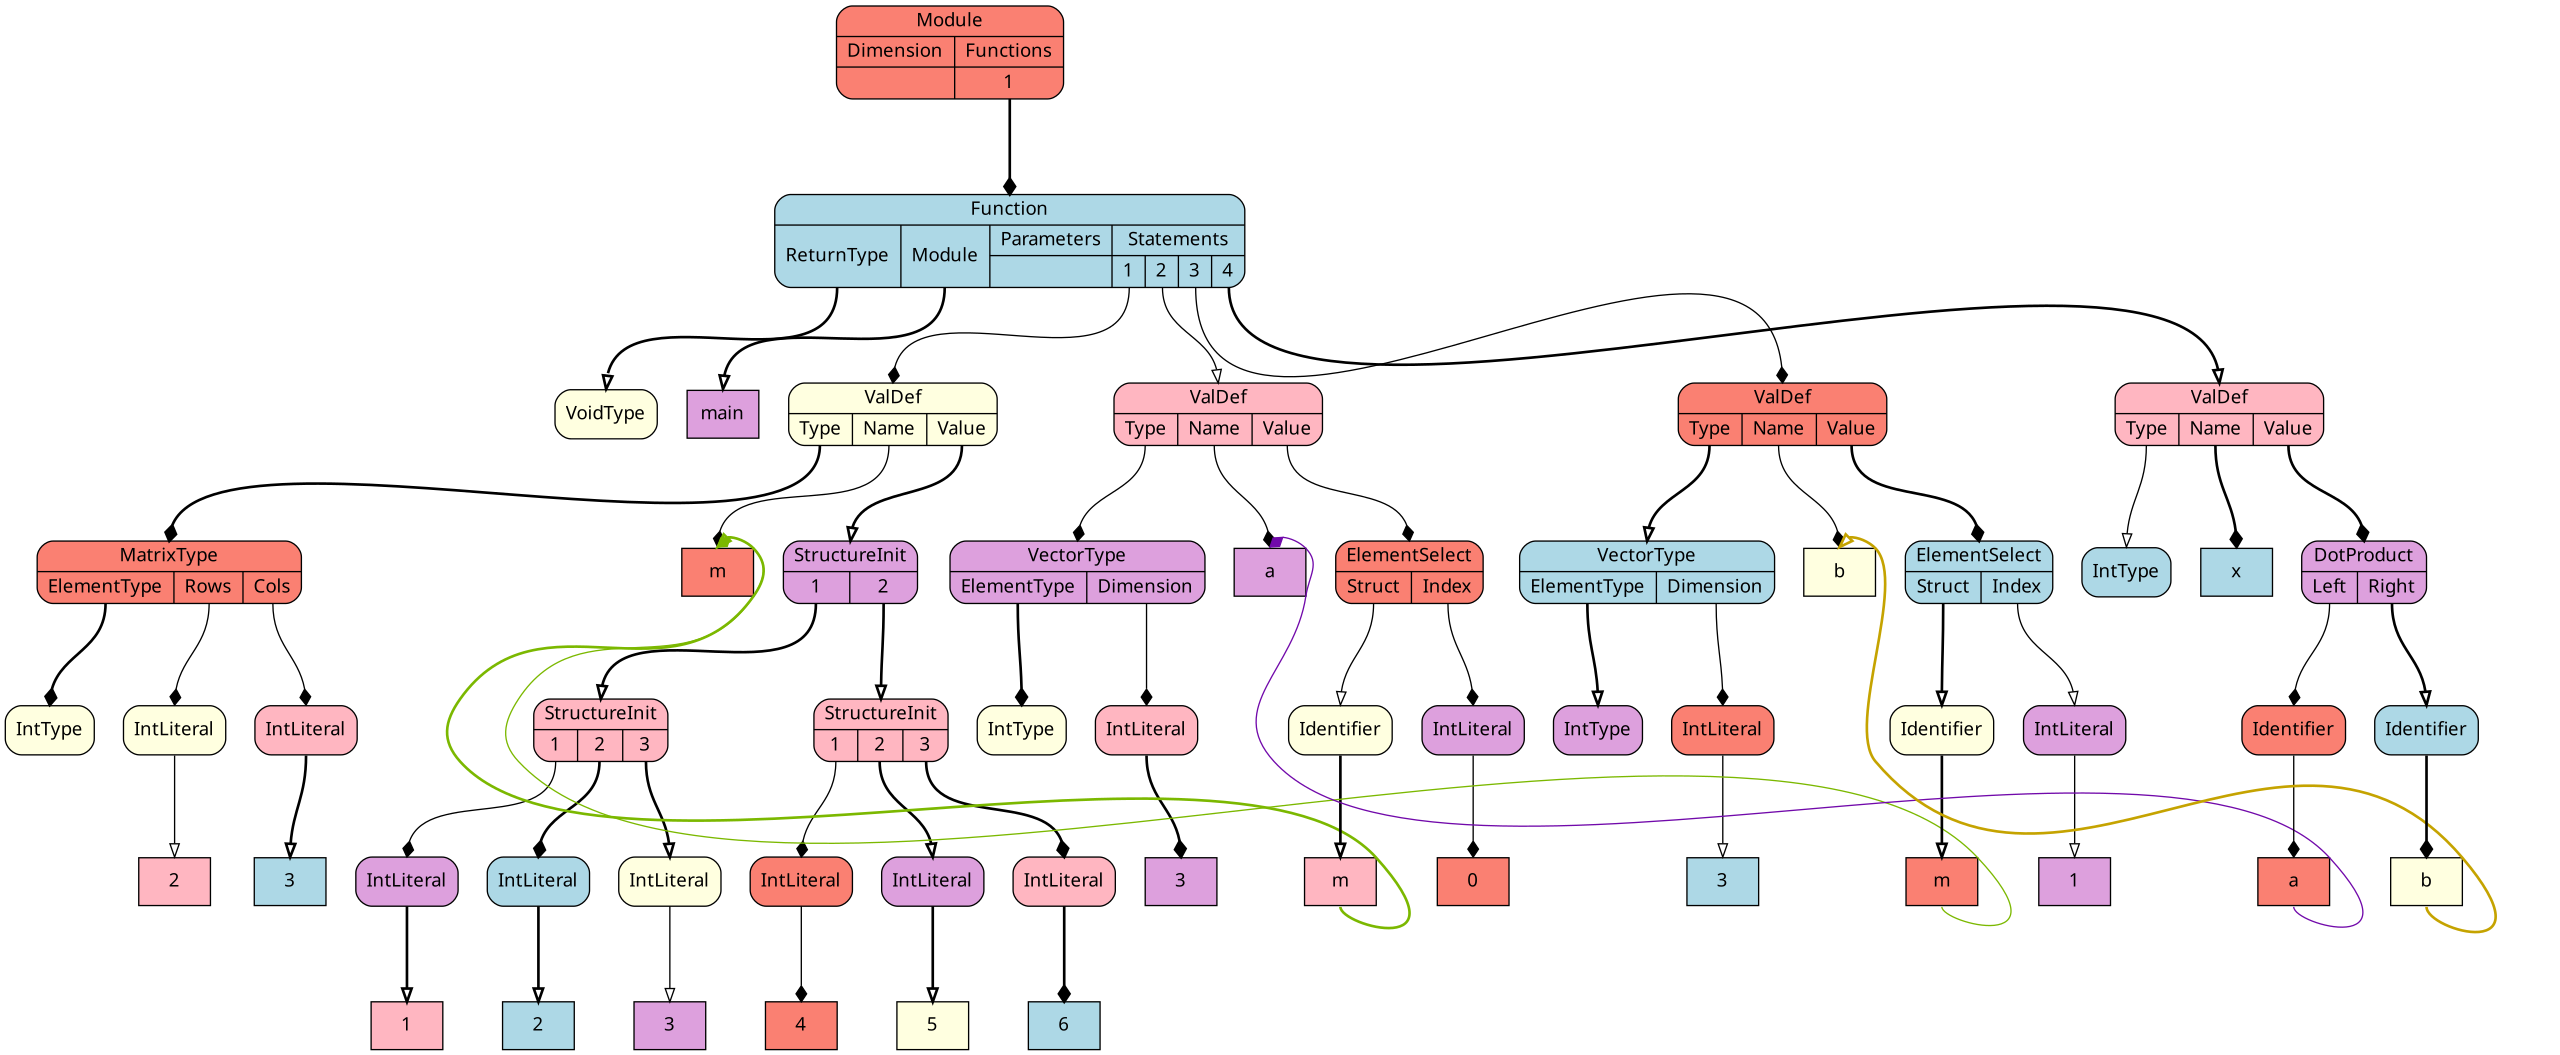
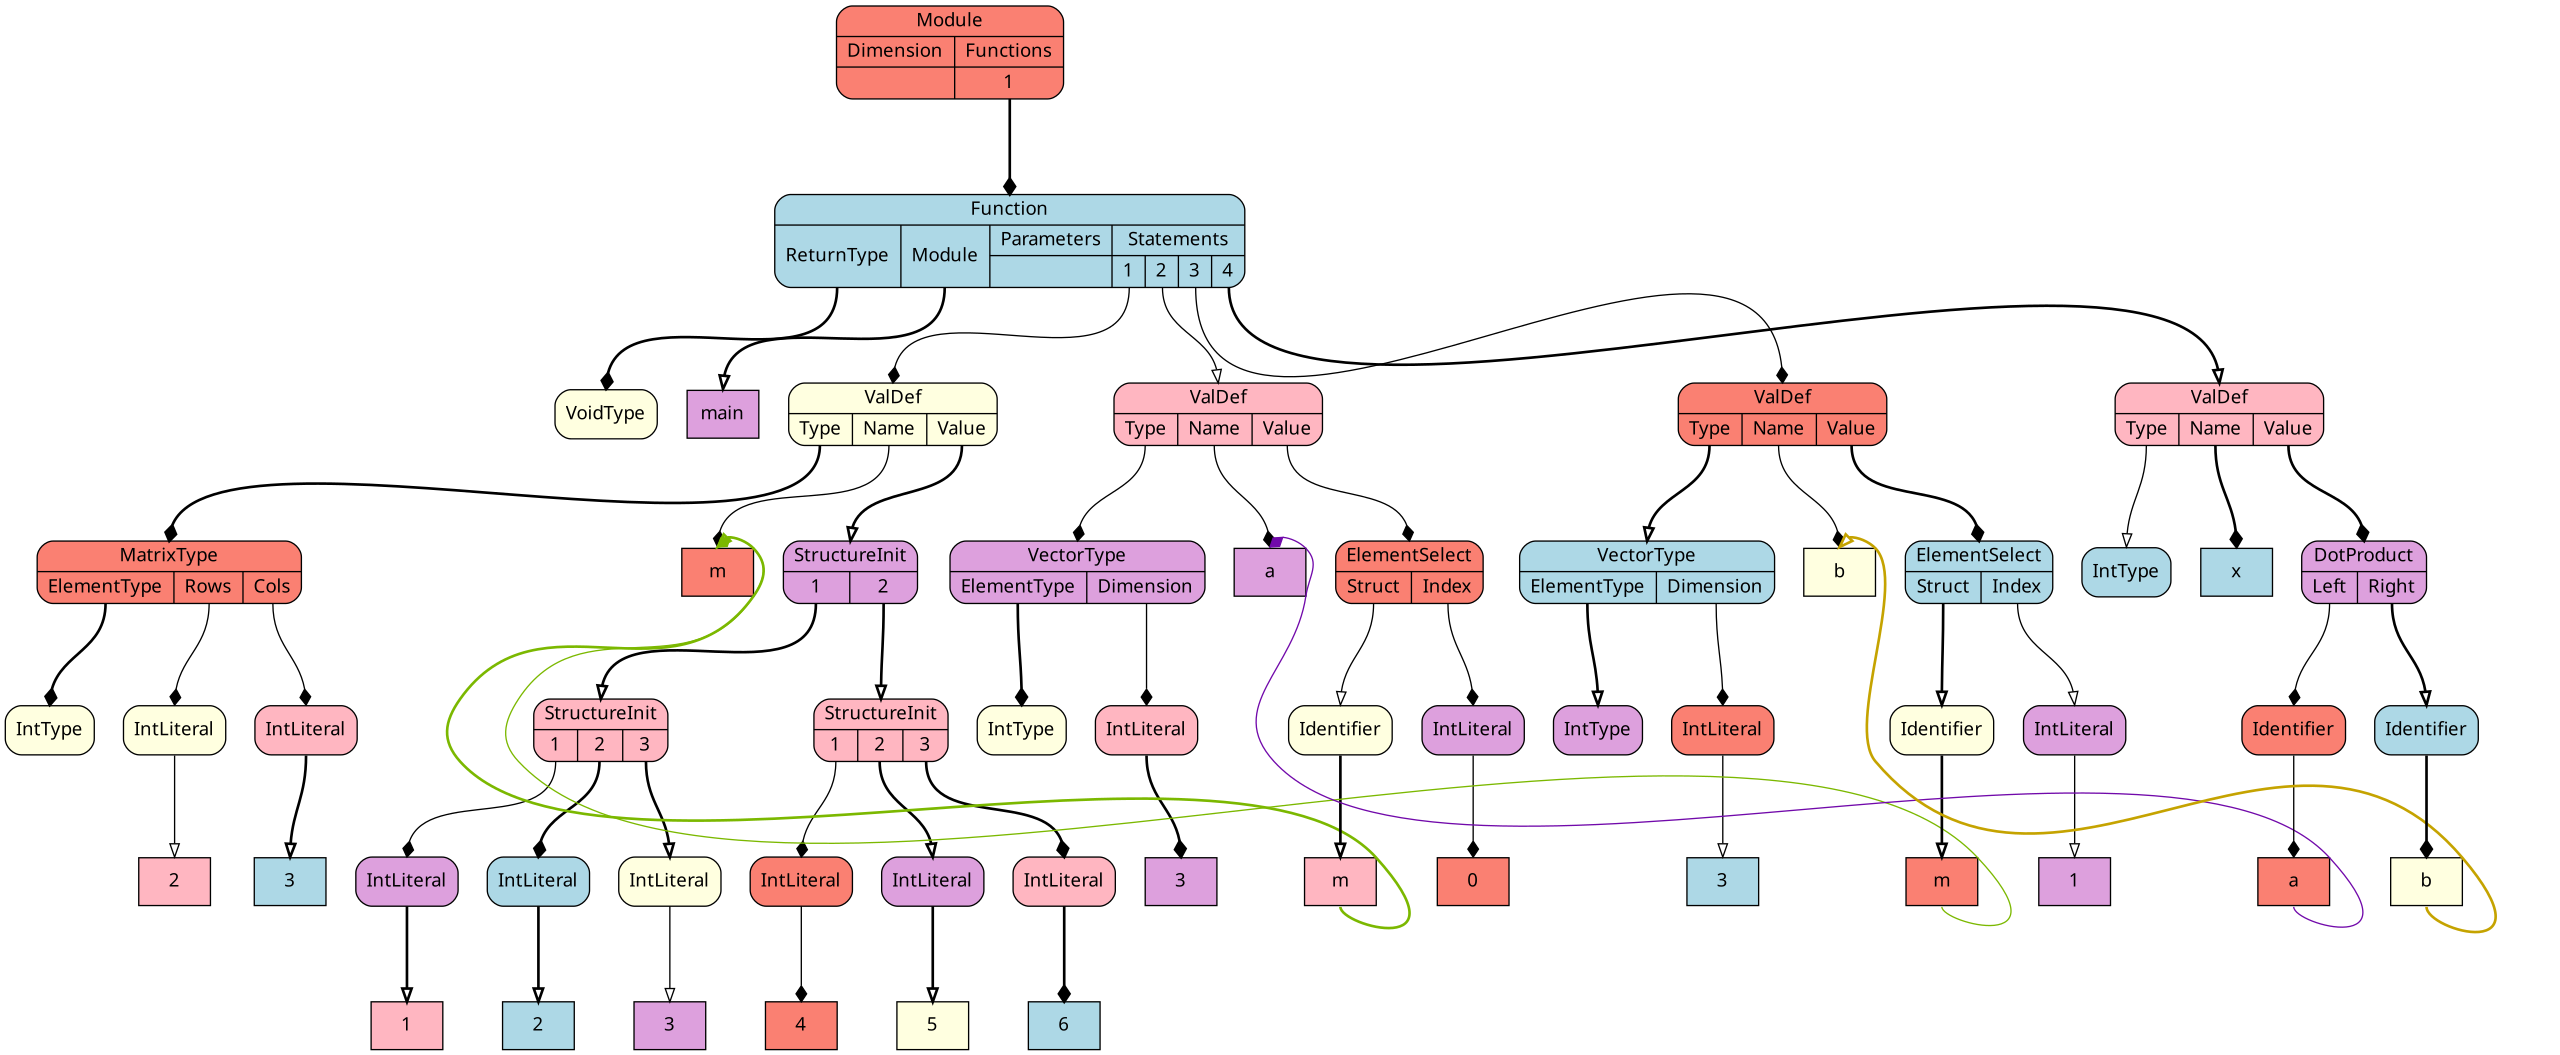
  digraph {
    fontname="Noto Sans"
    nodesep=0.3
    ordering=out
    ranksep=1
    node [fillcolor=plum fontname="Noto Sans" shape=Mrecord style=filled]
    edge [arrowhead=diamond fontname="Noto Sans" headport=n style=bold tailport=s]
    n1 [fillcolor=lightyellow label=VoidType]
    n2 [label=main shape=box]
    n3 [fillcolor=lightyellow label=IntType]
    n4 [fillcolor=lightpink label=2 shape=box]
    n5 [fillcolor=lightyellow label=IntLiteral]
    n6 [fillcolor=lightblue label=3 shape=box]
    n7 [fillcolor=lightpink label=IntLiteral]
    n8 [fillcolor=salmon label="{MatrixType|{<p0>ElementType|<p1>Rows|<p2>Cols}}"]
    n9 [fillcolor=salmon label=m shape=box]
    n10 [fillcolor=lightpink label=1 shape=box]
    n11 [label=IntLiteral]
    n12 [fillcolor=lightblue label=2 shape=box]
    n13 [fillcolor=lightblue label=IntLiteral]
    n14 [label=3 shape=box]
    n15 [fillcolor=lightyellow label=IntLiteral]
    n16 [fillcolor=lightpink label="{StructureInit|{<p0>1|<p1>2|<p2>3}}"]
    n17 [fillcolor=salmon label=4 shape=box]
    n18 [fillcolor=salmon label=IntLiteral]
    n19 [fillcolor=lightyellow label=5 shape=box]
    n20 [label=IntLiteral]
    n21 [fillcolor=lightblue label=6 shape=box]
    n22 [fillcolor=lightpink label=IntLiteral]
    n23 [fillcolor=lightpink label="{StructureInit|{<p0>1|<p1>2|<p2>3}}"]
    n24 [label="{StructureInit|{<p0>1|<p1>2}}"]
    n25 [fillcolor=lightyellow label="{ValDef|{<p0>Type|<p1>Name|<p2>Value}}"]
    n26 [fillcolor=lightyellow label=IntType]
    n27 [label=3 shape=box]
    n28 [fillcolor=lightpink label=IntLiteral]
    n29 [label="{VectorType|{<p0>ElementType|<p1>Dimension}}"]
    n30 [label=a shape=box]
    n31 [fillcolor=lightpink label=m shape=box]
    n32 [fillcolor=lightyellow label=Identifier]
    n33 [fillcolor=salmon label=0 shape=box]
    n34 [label=IntLiteral]
    n35 [fillcolor=salmon label="{ElementSelect|{<p0>Struct|<p1>Index}}"]
    n36 [fillcolor=lightpink label="{ValDef|{<p0>Type|<p1>Name|<p2>Value}}"]
    n37 [label=IntType]
    n38 [fillcolor=lightblue label=3 shape=box]
    n39 [fillcolor=salmon label=IntLiteral]
    n40 [fillcolor=lightblue label="{VectorType|{<p0>ElementType|<p1>Dimension}}"]
    n41 [fillcolor=lightyellow label=b shape=box]
    n42 [fillcolor=salmon label=m shape=box]
    n43 [fillcolor=lightyellow label=Identifier]
    n44 [label=1 shape=box]
    n45 [label=IntLiteral]
    n46 [fillcolor=lightblue label="{ElementSelect|{<p0>Struct|<p1>Index}}"]
    n47 [fillcolor=salmon label="{ValDef|{<p0>Type|<p1>Name|<p2>Value}}"]
    n48 [fillcolor=lightblue label=IntType]
    n49 [fillcolor=lightblue label=x shape=box]
    n50 [fillcolor=salmon label=a shape=box]
    n51 [fillcolor=salmon label=Identifier]
    n52 [fillcolor=lightyellow label=b shape=box]
    n53 [fillcolor=lightblue label=Identifier]
    n54 [label="{DotProduct|{<p0>Left|<p1>Right}}"]
    n55 [fillcolor=lightpink label="{ValDef|{<p0>Type|<p1>Name|<p2>Value}}"]
    n56 [fillcolor=lightblue label="{Function|{<p0>ReturnType|<p1>Module|{Parameters|{}}|{Statements|{<p3_0>1|<p3_1>2|<p3_2>3|<p3_3>4}}}}"]
    n57 [fillcolor=salmon label="{Module|{{Dimension|{}}|{Functions|{<p1_0>1}}}}"]
    n5 -> n4 [arrowhead=onormal style=solid]
    n7 -> n6 [arrowhead=onormal]
    n8 -> n3 [tailport="p0:s"]
    n8 -> n5 [style=solid tailport="p1:s"]
    n8 -> n7 [style=solid tailport="p2:s"]
    n11 -> n10 [arrowhead=onormal]
    n13 -> n12 [arrowhead=onormal]
    n15 -> n14 [arrowhead=onormal style=solid]
    n16 -> n11 [style=solid tailport="p0:s"]
    n16 -> n13 [tailport="p1:s"]
    n16 -> n15 [arrowhead=onormal tailport="p2:s"]
    n18 -> n17 [style=solid]
    n20 -> n19 [arrowhead=onormal]
    n22 -> n21
    n23 -> n18 [style=solid tailport="p0:s"]
    n23 -> n20 [arrowhead=onormal tailport="p1:s"]
    n23 -> n22 [tailport="p2:s"]
    n24 -> n16 [arrowhead=onormal tailport="p0:s"]
    n24 -> n23 [arrowhead=onormal tailport="p1:s"]
    n25 -> n8 [tailport="p0:s"]
    n25 -> n9 [style=solid tailport="p1:s"]
    n25 -> n24 [arrowhead=onormal tailport="p2:s"]
    n28 -> n27
    n29 -> n26 [tailport="p0:s"]
    n29 -> n28 [style=solid tailport="p1:s"]
    n31 -> n9 [arrowhead=onormal color="#7BB800" constraint=false]
    n32 -> n31 [arrowhead=onormal]
    n34 -> n33 [style=solid]
    n35 -> n32 [arrowhead=onormal style=solid tailport="p0:s"]
    n35 -> n34 [style=solid tailport="p1:s"]
    n36 -> n29 [style=solid tailport="p0:s"]
    n36 -> n30 [style=solid tailport="p1:s"]
    n36 -> n35 [style=solid tailport="p2:s"]
    n39 -> n38 [arrowhead=onormal style=solid]
    n40 -> n37 [arrowhead=onormal tailport="p0:s"]
    n40 -> n39 [style=solid tailport="p1:s"]
    n42 -> n9 [color="#7BB800" constraint=false style=solid]
    n43 -> n42 [arrowhead=onormal]
    n45 -> n44 [arrowhead=onormal style=solid]
    n46 -> n43 [arrowhead=onormal tailport="p0:s"]
    n46 -> n45 [arrowhead=onormal style=solid tailport="p1:s"]
    n47 -> n40 [arrowhead=onormal tailport="p0:s"]
    n47 -> n41 [style=solid tailport="p1:s"]
    n47 -> n46 [tailport="p2:s"]
    n50 -> n30 [color="#7109AA" constraint=false style=solid]
    n51 -> n50 [style=solid]
    n52 -> n41 [arrowhead=onormal color="#C5A300" constraint=false]
    n53 -> n52
    n54 -> n51 [style=solid tailport="p0:s"]
    n54 -> n53 [arrowhead=onormal tailport="p1:s"]
    n55 -> n48 [arrowhead=onormal style=solid tailport="p0:s"]
    n55 -> n49 [tailport="p1:s"]
    n55 -> n54 [tailport="p2:s"]
-   n56 -> n1 [arrowhead=onormal tailport="p0:s"]
+   n56 -> n1 [tailport="p0:s"]
    n56 -> n2 [arrowhead=onormal tailport="p1:s"]
    n56 -> n25 [style=solid tailport="p3_0:s"]
    n56 -> n36 [arrowhead=onormal style=solid tailport="p3_1:s"]
    n56 -> n47 [style=solid tailport="p3_2:s"]
    n56 -> n55 [arrowhead=onormal tailport="p3_3:s"]
    n57 -> n56 [tailport="p1_0:s"]
  }
